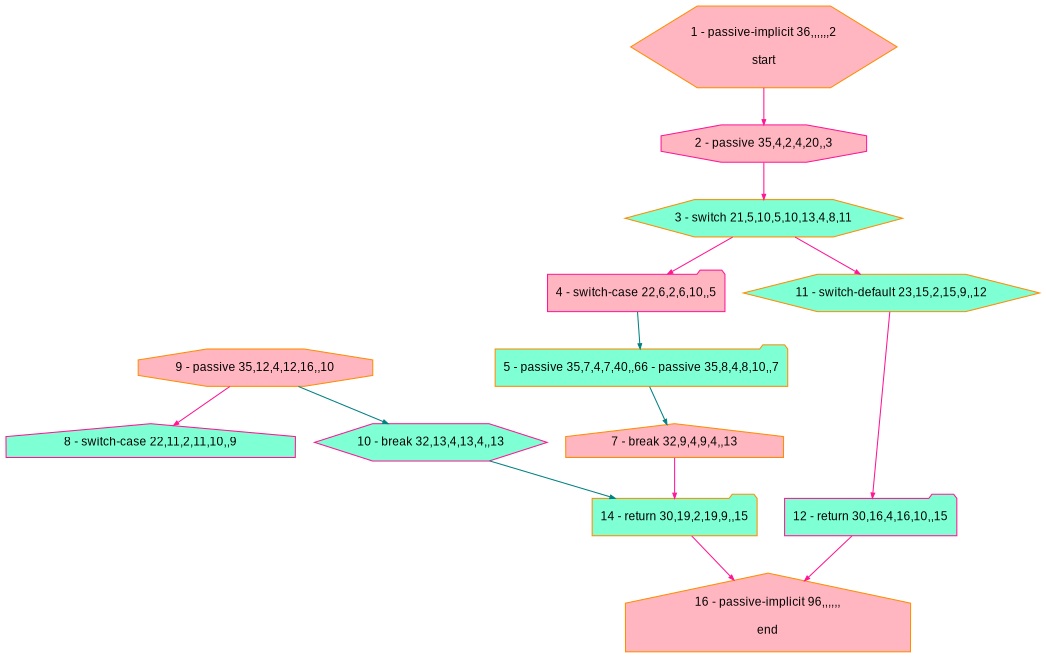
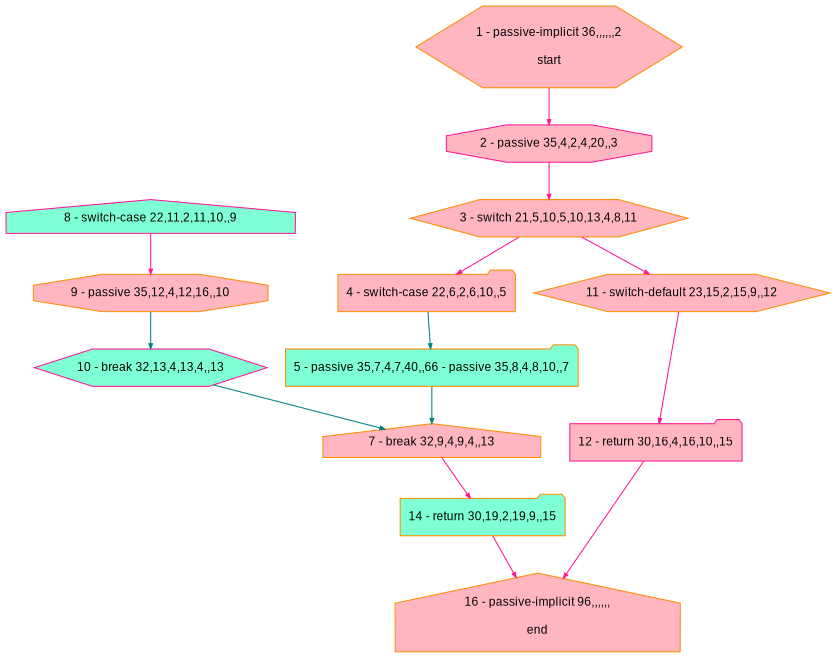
  digraph {
    bgcolor=white
    compound=true
    fillcolor="#FFFFCC"
    fontname=Arial
    fontsize=12
    pack=true
    packmode=clust
    style="rounded,filled"
    node [color=darkorange compound=true fillcolor=lightpink fixedsize=false fontname=Arial fontsize=12 node_initialized=no shape=hexagon style=filled]
    edge [arrowhead=normal arrowsize=0.5 arrowtail=none color=deeppink compound=true dir=forward fontcolor=black fontname=Arial fontsize=12]
    n1 [color=deeppink label="2 - passive 35,4,2,4,20,,3" shape=octagon]
-   n2 [fillcolor=aquamarine label="3 - switch 21,5,10,5,10,13,4,8,11"]
-   n3 [color=deeppink label="4 - switch-case 22,6,2,6,10,,5" shape=folder]
-   n4 [fillcolor=aquamarine label="11 - switch-default 23,15,2,15,9,,12"]
+   n2 [label="3 - switch 21,5,10,5,10,13,4,8,11"]
+   n3 [label="4 - switch-case 22,6,2,6,10,,5" shape=folder]
+   n4 [label="11 - switch-default 23,15,2,15,9,,12"]
    n5 [label="1 - passive-implicit 36,,,,,,2\n\nstart"]
    n6 [fillcolor=aquamarine label="5 - passive 35,7,4,7,40,,66 - passive 35,8,4,8,10,,7" shape=folder]
    n7 [color=deeppink fillcolor=aquamarine label="8 - switch-case 22,11,2,11,10,,9" shape=house]
    n8 [label="9 - passive 35,12,4,12,16,,10" shape=octagon]
-   n9 [color=deeppink fillcolor=aquamarine label="12 - return 30,16,4,16,10,,15" shape=folder]
+   n9 [color=deeppink label="12 - return 30,16,4,16,10,,15" shape=folder]
    n10 [label="7 - break 32,9,4,9,4,,13" shape=house]
    n11 [color=deeppink fillcolor=aquamarine label="10 - break 32,13,4,13,4,,13"]
    n12 [label="16 - passive-implicit 96,,,,,,\n\nend" shape=house]
    n13 [fillcolor=aquamarine label="14 - return 30,19,2,19,9,,15" shape=folder]
    n1 -> n2
    n2 -> n3
    n2 -> n4
    n3 -> n6 [color=teal]
    n4 -> n9
    n5 -> n1
    n6 -> n10 [color=teal]
-   n8 -> n7
+   n7 -> n8
    n8 -> n11 [color=teal]
    n9 -> n12
    n10 -> n13
-   n11 -> n13 [color=teal]
+   n11 -> n10 [color=teal]
    n13 -> n12
  }
